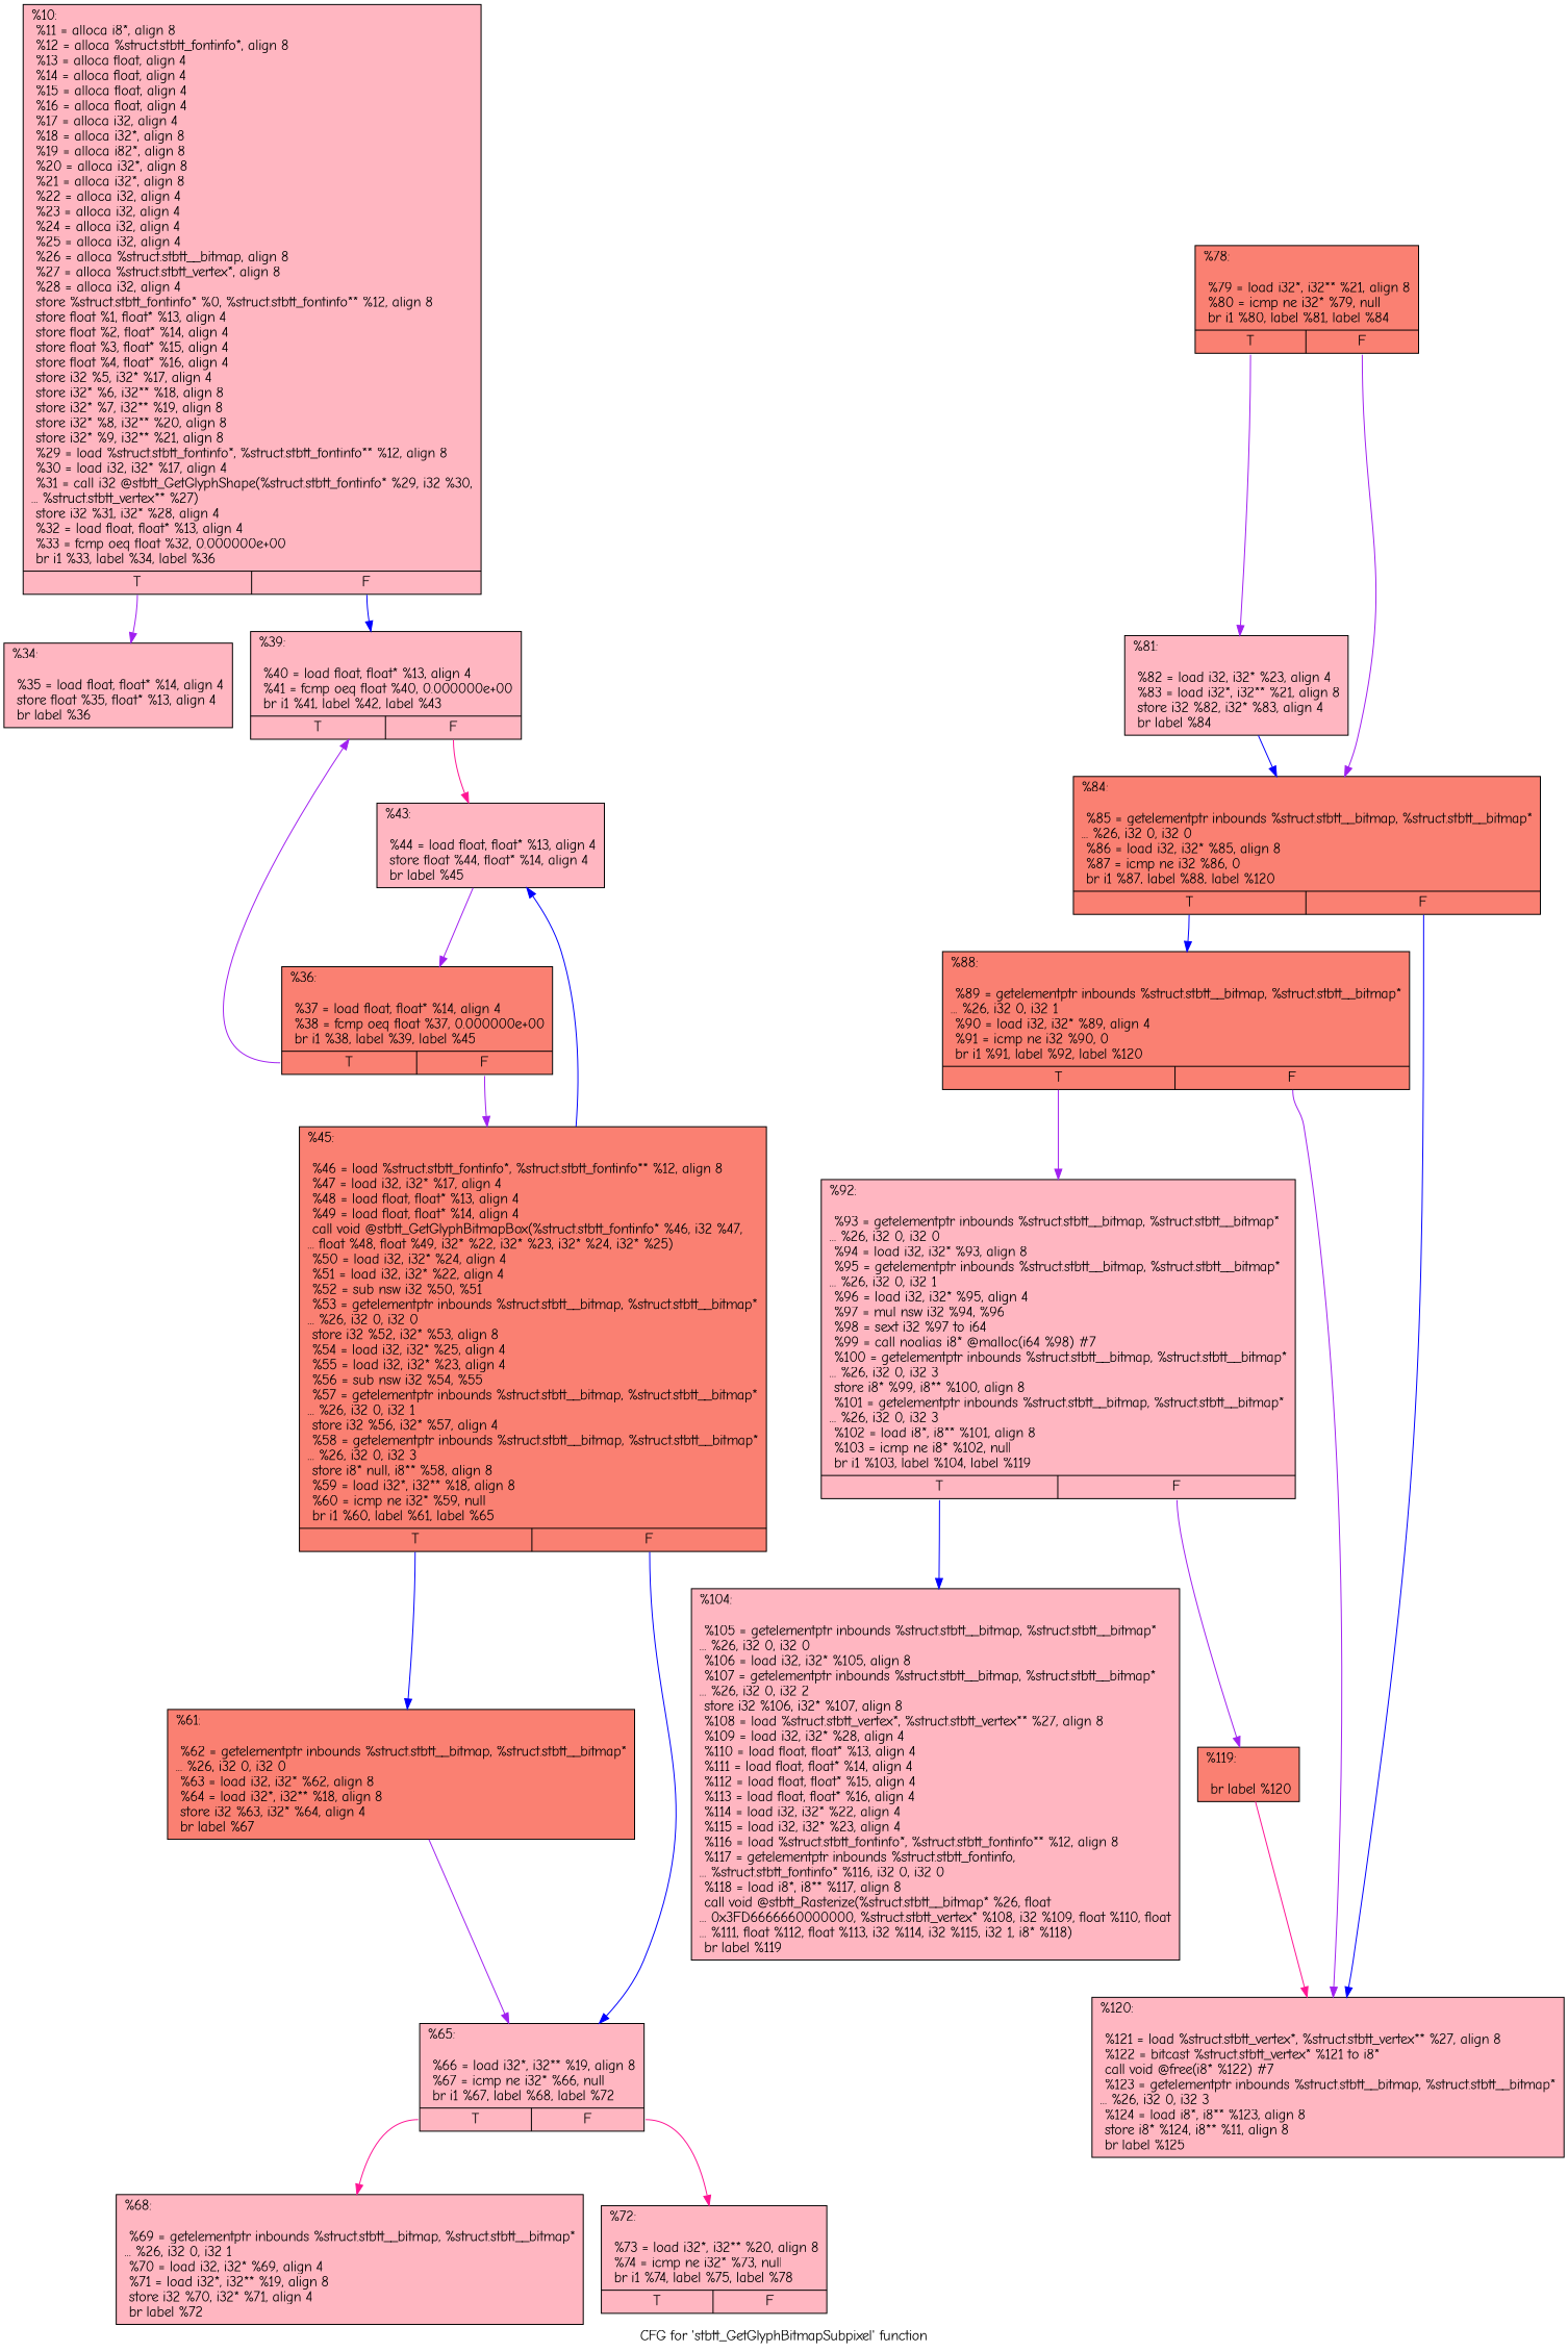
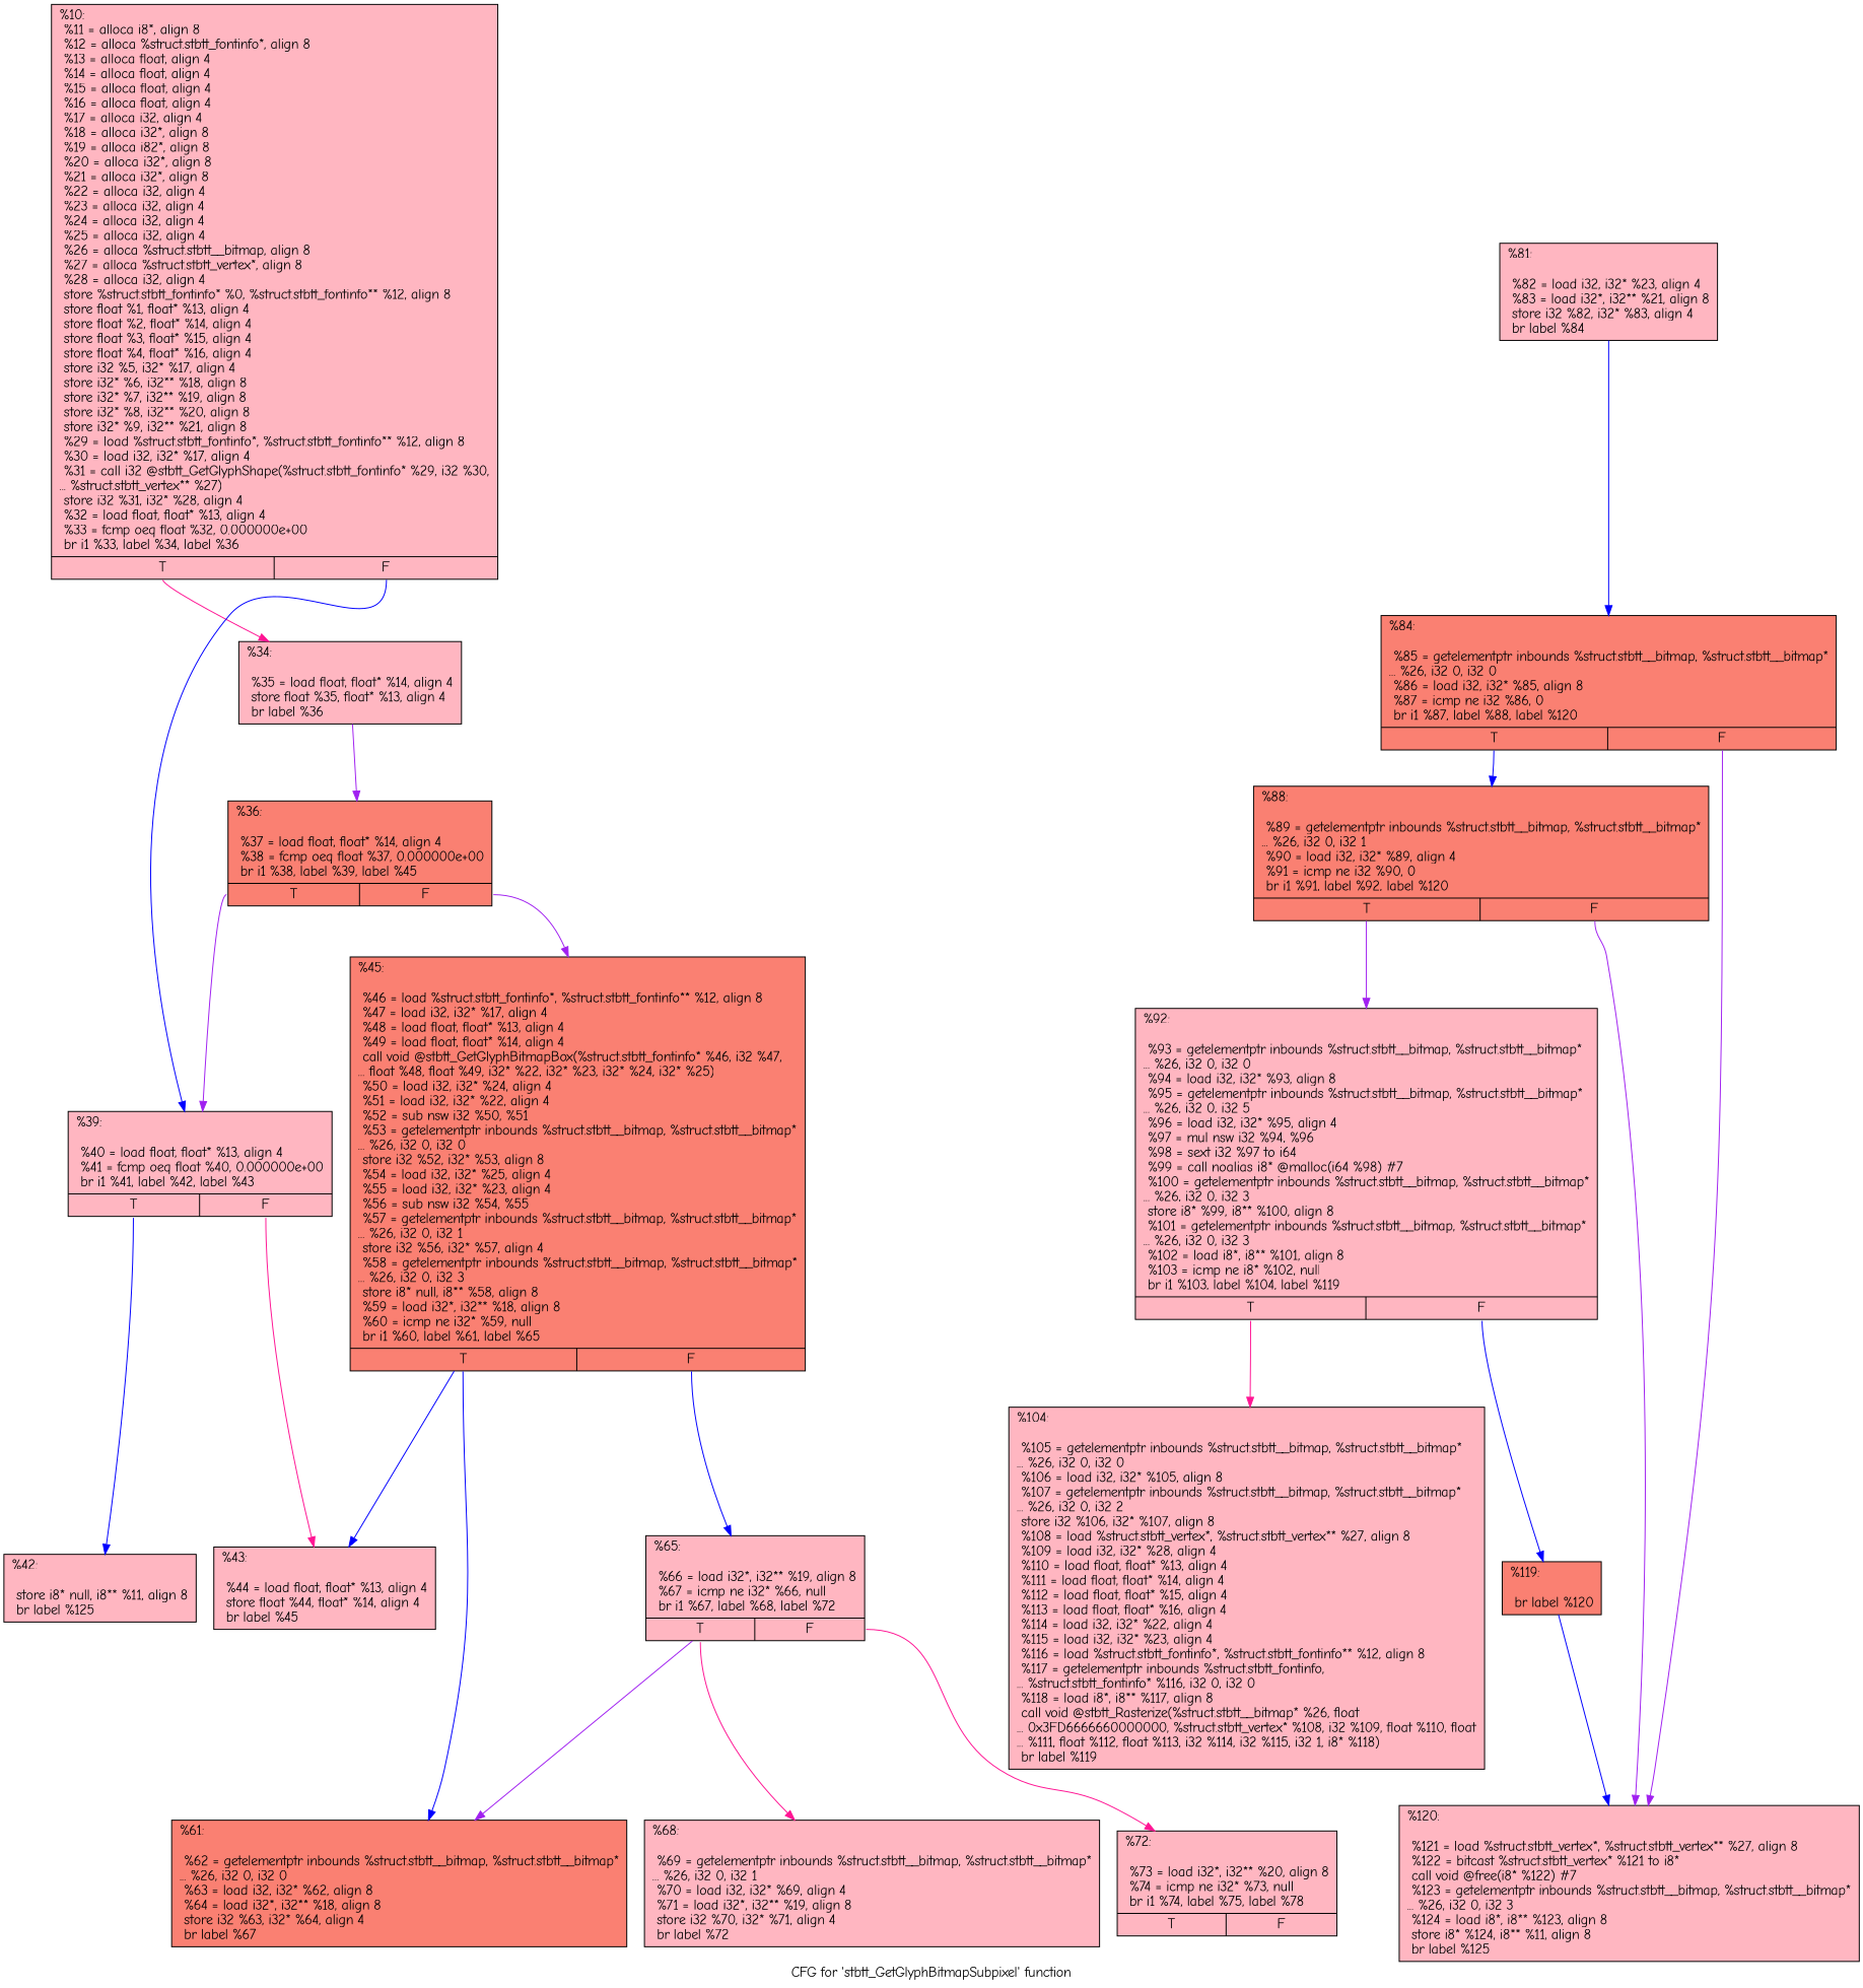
  digraph {
    fontname="Comic Neue"
    label="CFG for 'stbtt_GetGlyphBitmapSubpixel' function"
    node [fillcolor=lightpink fontname="Comic Neue" shape=record style=filled]
    edge [color=purple fontname="Comic Neue" tailport=s0]
    n1 [label="{%10:\l  %11 = alloca i8*, align 8\l  %12 = alloca %struct.stbtt_fontinfo*, align 8\l  %13 = alloca float, align 4\l  %14 = alloca float, align 4\l  %15 = alloca float, align 4\l  %16 = alloca float, align 4\l  %17 = alloca i32, align 4\l  %18 = alloca i32*, align 8\l  %19 = alloca i82*, align 8\l  %20 = alloca i32*, align 8\l  %21 = alloca i32*, align 8\l  %22 = alloca i32, align 4\l  %23 = alloca i32, align 4\l  %24 = alloca i32, align 4\l  %25 = alloca i32, align 4\l  %26 = alloca %struct.stbtt__bitmap, align 8\l  %27 = alloca %struct.stbtt_vertex*, align 8\l  %28 = alloca i32, align 4\l  store %struct.stbtt_fontinfo* %0, %struct.stbtt_fontinfo** %12, align 8\l  store float %1, float* %13, align 4\l  store float %2, float* %14, align 4\l  store float %3, float* %15, align 4\l  store float %4, float* %16, align 4\l  store i32 %5, i32* %17, align 4\l  store i32* %6, i32** %18, align 8\l  store i32* %7, i32** %19, align 8\l  store i32* %8, i32** %20, align 8\l  store i32* %9, i32** %21, align 8\l  %29 = load %struct.stbtt_fontinfo*, %struct.stbtt_fontinfo** %12, align 8\l  %30 = load i32, i32* %17, align 4\l  %31 = call i32 @stbtt_GetGlyphShape(%struct.stbtt_fontinfo* %29, i32 %30,\l... %struct.stbtt_vertex** %27)\l  store i32 %31, i32* %28, align 4\l  %32 = load float, float* %13, align 4\l  %33 = fcmp oeq float %32, 0.000000e+00\l  br i1 %33, label %34, label %36\l|{<s0>T|<s1>F}}"]
    n2 [label="{%34:\l\l  %35 = load float, float* %14, align 4\l  store float %35, float* %13, align 4\l  br label %36\l}"]
    n3 [label="{%39:\l\l  %40 = load float, float* %13, align 4\l  %41 = fcmp oeq float %40, 0.000000e+00\l  br i1 %41, label %42, label %43\l|{<s0>T|<s1>F}}"]
    n4 [fillcolor=salmon label="{%36:\l\l  %37 = load float, float* %14, align 4\l  %38 = fcmp oeq float %37, 0.000000e+00\l  br i1 %38, label %39, label %45\l|{<s0>T|<s1>F}}"]
    n5 [fillcolor=salmon label="{%45:\l\l  %46 = load %struct.stbtt_fontinfo*, %struct.stbtt_fontinfo** %12, align 8\l  %47 = load i32, i32* %17, align 4\l  %48 = load float, float* %13, align 4\l  %49 = load float, float* %14, align 4\l  call void @stbtt_GetGlyphBitmapBox(%struct.stbtt_fontinfo* %46, i32 %47,\l... float %48, float %49, i32* %22, i32* %23, i32* %24, i32* %25)\l  %50 = load i32, i32* %24, align 4\l  %51 = load i32, i32* %22, align 4\l  %52 = sub nsw i32 %50, %51\l  %53 = getelementptr inbounds %struct.stbtt__bitmap, %struct.stbtt__bitmap*\l... %26, i32 0, i32 0\l  store i32 %52, i32* %53, align 8\l  %54 = load i32, i32* %25, align 4\l  %55 = load i32, i32* %23, align 4\l  %56 = sub nsw i32 %54, %55\l  %57 = getelementptr inbounds %struct.stbtt__bitmap, %struct.stbtt__bitmap*\l... %26, i32 0, i32 1\l  store i32 %56, i32* %57, align 4\l  %58 = getelementptr inbounds %struct.stbtt__bitmap, %struct.stbtt__bitmap*\l... %26, i32 0, i32 3\l  store i8* null, i8** %58, align 8\l  %59 = load i32*, i32** %18, align 8\l  %60 = icmp ne i32* %59, null\l  br i1 %60, label %61, label %65\l|{<s0>T|<s1>F}}"]
+   n6 [label="{%42:\l\l  store i8* null, i8** %11, align 8\l  br label %125\l}"]
    n7 [label="{%43:\l\l  %44 = load float, float* %13, align 4\l  store float %44, float* %14, align 4\l  br label %45\l}"]
    n8 [fillcolor=salmon label="{%61:\l\l  %62 = getelementptr inbounds %struct.stbtt__bitmap, %struct.stbtt__bitmap*\l... %26, i32 0, i32 0\l  %63 = load i32, i32* %62, align 8\l  %64 = load i32*, i32** %18, align 8\l  store i32 %63, i32* %64, align 4\l  br label %67\l}"]
    n9 [label="{%65:\l\l  %66 = load i32*, i32** %19, align 8\l  %67 = icmp ne i32* %66, null\l  br i1 %67, label %68, label %72\l|{<s0>T|<s1>F}}"]
    n10 [label="{%68:\l\l  %69 = getelementptr inbounds %struct.stbtt__bitmap, %struct.stbtt__bitmap*\l... %26, i32 0, i32 1\l  %70 = load i32, i32* %69, align 4\l  %71 = load i32*, i32** %19, align 8\l  store i32 %70, i32* %71, align 4\l  br label %72\l}"]
    n11 [label="{%72:\l\l  %73 = load i32*, i32** %20, align 8\l  %74 = icmp ne i32* %73, null\l  br i1 %74, label %75, label %78\l|{<s0>T|<s1>F}}"]
-   n12 [fillcolor=salmon label="{%78:\l\l  %79 = load i32*, i32** %21, align 8\l  %80 = icmp ne i32* %79, null\l  br i1 %80, label %81, label %84\l|{<s0>T|<s1>F}}"]
    n13 [label="{%81:\l\l  %82 = load i32, i32* %23, align 4\l  %83 = load i32*, i32** %21, align 8\l  store i32 %82, i32* %83, align 4\l  br label %84\l}"]
    n14 [fillcolor=salmon label="{%84:\l\l  %85 = getelementptr inbounds %struct.stbtt__bitmap, %struct.stbtt__bitmap*\l... %26, i32 0, i32 0\l  %86 = load i32, i32* %85, align 8\l  %87 = icmp ne i32 %86, 0\l  br i1 %87, label %88, label %120\l|{<s0>T|<s1>F}}"]
    n15 [fillcolor=salmon label="{%88:\l\l  %89 = getelementptr inbounds %struct.stbtt__bitmap, %struct.stbtt__bitmap*\l... %26, i32 0, i32 1\l  %90 = load i32, i32* %89, align 4\l  %91 = icmp ne i32 %90, 0\l  br i1 %91, label %92, label %120\l|{<s0>T|<s1>F}}"]
    n16 [label="{%120:\l\l  %121 = load %struct.stbtt_vertex*, %struct.stbtt_vertex** %27, align 8\l  %122 = bitcast %struct.stbtt_vertex* %121 to i8*\l  call void @free(i8* %122) #7\l  %123 = getelementptr inbounds %struct.stbtt__bitmap, %struct.stbtt__bitmap*\l... %26, i32 0, i32 3\l  %124 = load i8*, i8** %123, align 8\l  store i8* %124, i8** %11, align 8\l  br label %125\l}"]
-   n17 [label="{%92:\l\l  %93 = getelementptr inbounds %struct.stbtt__bitmap, %struct.stbtt__bitmap*\l... %26, i32 0, i32 0\l  %94 = load i32, i32* %93, align 8\l  %95 = getelementptr inbounds %struct.stbtt__bitmap, %struct.stbtt__bitmap*\l... %26, i32 0, i32 1\l  %96 = load i32, i32* %95, align 4\l  %97 = mul nsw i32 %94, %96\l  %98 = sext i32 %97 to i64\l  %99 = call noalias i8* @malloc(i64 %98) #7\l  %100 = getelementptr inbounds %struct.stbtt__bitmap, %struct.stbtt__bitmap*\l... %26, i32 0, i32 3\l  store i8* %99, i8** %100, align 8\l  %101 = getelementptr inbounds %struct.stbtt__bitmap, %struct.stbtt__bitmap*\l... %26, i32 0, i32 3\l  %102 = load i8*, i8** %101, align 8\l  %103 = icmp ne i8* %102, null\l  br i1 %103, label %104, label %119\l|{<s0>T|<s1>F}}"]
+   n17 [label="{%92:\l\l  %93 = getelementptr inbounds %struct.stbtt__bitmap, %struct.stbtt__bitmap*\l... %26, i32 0, i32 0\l  %94 = load i32, i32* %93, align 8\l  %95 = getelementptr inbounds %struct.stbtt__bitmap, %struct.stbtt__bitmap*\l... %26, i32 0, i32 5\l  %96 = load i32, i32* %95, align 4\l  %97 = mul nsw i32 %94, %96\l  %98 = sext i32 %97 to i64\l  %99 = call noalias i8* @malloc(i64 %98) #7\l  %100 = getelementptr inbounds %struct.stbtt__bitmap, %struct.stbtt__bitmap*\l... %26, i32 0, i32 3\l  store i8* %99, i8** %100, align 8\l  %101 = getelementptr inbounds %struct.stbtt__bitmap, %struct.stbtt__bitmap*\l... %26, i32 0, i32 3\l  %102 = load i8*, i8** %101, align 8\l  %103 = icmp ne i8* %102, null\l  br i1 %103, label %104, label %119\l|{<s0>T|<s1>F}}"]
    n18 [label="{%104:\l\l  %105 = getelementptr inbounds %struct.stbtt__bitmap, %struct.stbtt__bitmap*\l... %26, i32 0, i32 0\l  %106 = load i32, i32* %105, align 8\l  %107 = getelementptr inbounds %struct.stbtt__bitmap, %struct.stbtt__bitmap*\l... %26, i32 0, i32 2\l  store i32 %106, i32* %107, align 8\l  %108 = load %struct.stbtt_vertex*, %struct.stbtt_vertex** %27, align 8\l  %109 = load i32, i32* %28, align 4\l  %110 = load float, float* %13, align 4\l  %111 = load float, float* %14, align 4\l  %112 = load float, float* %15, align 4\l  %113 = load float, float* %16, align 4\l  %114 = load i32, i32* %22, align 4\l  %115 = load i32, i32* %23, align 4\l  %116 = load %struct.stbtt_fontinfo*, %struct.stbtt_fontinfo** %12, align 8\l  %117 = getelementptr inbounds %struct.stbtt_fontinfo,\l... %struct.stbtt_fontinfo* %116, i32 0, i32 0\l  %118 = load i8*, i8** %117, align 8\l  call void @stbtt_Rasterize(%struct.stbtt__bitmap* %26, float\l... 0x3FD6666660000000, %struct.stbtt_vertex* %108, i32 %109, float %110, float\l... %111, float %112, float %113, i32 %114, i32 %115, i32 1, i8* %118)\l  br label %119\l}"]
    n19 [fillcolor=salmon label="{%119:\l\l  br label %120\l}"]
-   n1 -> n2
+   n1 -> n2 [color=deeppink]
    n1 -> n3 [color=blue tailport=s1]
-   n7 -> n4 [tailport=""]
+   n2 -> n4 [tailport=""]
+   n3 -> n6 [color=blue]
    n3 -> n7 [color=deeppink tailport=s1]
    n4 -> n3
    n4 -> n5 [tailport=s1]
    n5 -> n7 [color=blue tailport=""]
    n5 -> n8 [color=blue]
    n5 -> n9 [color=blue tailport=s1]
-   n8 -> n9 [tailport=""]
+   n9 -> n8 [tailport=""]
    n9 -> n10 [color=deeppink]
    n9 -> n11 [color=deeppink tailport=s1]
-   n12 -> n13
-   n12 -> n14 [tailport=s1]
    n13 -> n14 [color=blue tailport=""]
    n14 -> n15 [color=blue]
-   n14 -> n16 [color=blue tailport=s1]
+   n14 -> n16 [tailport=s1]
    n15 -> n16 [tailport=s1]
    n15 -> n17
-   n17 -> n18 [color=blue]
-   n17 -> n19 [tailport=s1]
-   n19 -> n16 [color=deeppink tailport=""]
+   n17 -> n18 [color=deeppink]
+   n17 -> n19 [color=blue tailport=s1]
+   n19 -> n16 [color=blue tailport=""]
  }
